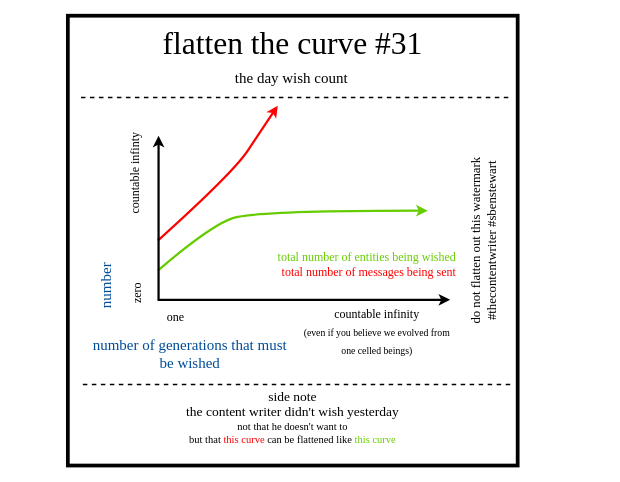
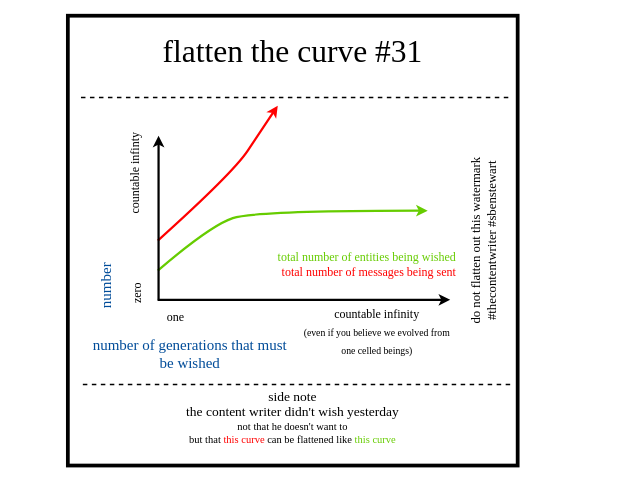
  <mxCell id="0" />
  <mxCell id="1" parent="0" />
  <mxCell id="2" value="" style="whiteSpace=wrap;html=1;aspect=fixed;strokeWidth=5;fillColor=none;fontFamily=xkcd;" parent="1" vertex="1"><mxGeometry x="90" y="20" width="600" height="600" as="geometry" /></mxCell>
- <mxCell id="3" value="&lt;font&gt;&lt;font style=&quot;font-size: 42px&quot;&gt;flatten the curve #31&lt;/font&gt;&lt;br&gt;&lt;/font&gt;" style="text;html=1;strokeColor=none;fillColor=none;align=center;verticalAlign=middle;whiteSpace=wrap;rounded=0;fontFamily=xkcd;" parent="1" vertex="1"><mxGeometry x="105" y="48" width="570" height="20" as="geometry" /></mxCell>
- <mxCell id="4" value="&lt;font&gt;&lt;span style=&quot;font-size: 20px&quot;&gt;the day wish count&lt;/span&gt;&lt;br&gt;&lt;/font&gt;" style="text;html=1;strokeColor=none;fillColor=none;align=center;verticalAlign=middle;whiteSpace=wrap;rounded=0;fontFamily=xkcd;" parent="1" vertex="1"><mxGeometry x="129.25" y="92" width="518.5" height="20" as="geometry" /></mxCell>
+ <mxCell id="3" value="&lt;font&gt;&lt;font style=&quot;font-size: 42px&quot;&gt;flatten the curve #31&lt;/font&gt;&lt;br&gt;&lt;/font&gt;" style="text;html=1;strokeColor=none;fillColor=none;align=center;verticalAlign=middle;whiteSpace=wrap;rounded=0;fontFamily=xkcd;" parent="1" vertex="1"><mxGeometry x="105" y="58" width="570" height="20" as="geometry" /></mxCell>
  <mxCell id="5" value="" style="endArrow=none;dashed=1;html=1;strokeWidth=2;" parent="1" edge="1"><mxGeometry width="50" height="50" relative="1" as="geometry"><mxPoint x="677.5" y="129" as="sourcePoint" /><mxPoint x="102.5" y="129" as="targetPoint" /></mxGeometry></mxCell>
  <mxCell id="6" value="" style="endArrow=none;dashed=1;html=1;strokeWidth=2;" parent="1" edge="1"><mxGeometry width="50" height="50" relative="1" as="geometry"><mxPoint x="680" y="512" as="sourcePoint" /><mxPoint x="105" y="512" as="targetPoint" /></mxGeometry></mxCell>
  <mxCell id="7" value="&lt;font style=&quot;font-size: 14px&quot;&gt;&lt;span style=&quot;font-size: 18px&quot;&gt;side note&lt;br&gt;the content writer didn't wish yesterday&lt;br&gt;&lt;/span&gt;not that he doesn't want to&lt;br&gt;but that &lt;font color=&quot;#ff0000&quot;&gt;this curve&lt;/font&gt; can be flattened like &lt;font color=&quot;#66cc00&quot;&gt;this curve&lt;/font&gt;&lt;br&gt;&lt;br&gt;&lt;/font&gt;" style="text;html=1;strokeColor=none;fillColor=none;align=center;verticalAlign=middle;whiteSpace=wrap;rounded=0;fontFamily=xkcd;" parent="1" vertex="1"><mxGeometry x="90" y="524" width="600" height="80" as="geometry" /></mxCell>
  <mxCell id="8" style="edgeStyle=orthogonalEdgeStyle;rounded=0;orthogonalLoop=1;jettySize=auto;html=1;exitX=0.5;exitY=1;exitDx=0;exitDy=0;strokeWidth=2;" parent="1" edge="1"><mxGeometry relative="1" as="geometry"><mxPoint x="541" y="381" as="sourcePoint" /><mxPoint x="541" y="381" as="targetPoint" /></mxGeometry></mxCell>
  <mxCell id="9" value="&lt;font style=&quot;font-size: 17px&quot;&gt;&lt;font style=&quot;font-size: 17px&quot;&gt;do not flatten out this watermark&lt;br&gt;&lt;/font&gt;#thecontentwriter #sbenstewart&lt;br&gt;&lt;/font&gt;" style="text;html=1;strokeColor=none;fillColor=none;align=center;verticalAlign=middle;whiteSpace=wrap;rounded=0;rotation=-90;fontFamily=xkcd;" parent="1" vertex="1"><mxGeometry x="485" y="310" width="320" height="20" as="geometry" /></mxCell>
  <mxCell id="10" value="number" style="text;html=1;strokeColor=none;fillColor=none;align=center;verticalAlign=middle;whiteSpace=wrap;rounded=0;fontFamily=xkcd;rotation=-90;fontSize=20;fontColor=#004C99;" parent="1" vertex="1"><mxGeometry x="20" y="370" width="240" height="20" as="geometry" /></mxCell>
  <mxCell id="11" value="&lt;font style=&quot;font-size: 16px&quot;&gt;one&lt;br&gt;&lt;/font&gt;" style="text;html=1;strokeColor=none;fillColor=none;align=center;verticalAlign=middle;whiteSpace=wrap;rounded=0;fontFamily=xkcd;rotation=0;fontSize=20;" parent="1" vertex="1"><mxGeometry x="170" y="410" width="128" height="20" as="geometry" /></mxCell>
  <mxCell id="12" value="" style="endArrow=classic;html=1;strokeWidth=3;" parent="1" edge="1"><mxGeometry width="50" height="50" relative="1" as="geometry"><mxPoint x="210" y="399" as="sourcePoint" /><mxPoint x="600" y="399" as="targetPoint" /></mxGeometry></mxCell>
  <mxCell id="13" value="&lt;font style=&quot;font-size: 16px&quot;&gt;zero&lt;br&gt;&lt;/font&gt;" style="text;html=1;strokeColor=none;fillColor=none;align=center;verticalAlign=middle;whiteSpace=wrap;rounded=0;fontFamily=xkcd;rotation=-90;fontSize=20;" parent="1" vertex="1"><mxGeometry x="130" y="380" width="100" height="20" as="geometry" /></mxCell>
  <mxCell id="14" value="&lt;font style=&quot;font-size: 16px&quot;&gt;countable infinty&lt;br&gt;&lt;/font&gt;" style="text;html=1;strokeColor=none;fillColor=none;align=center;verticalAlign=middle;whiteSpace=wrap;rounded=0;fontFamily=xkcd;rotation=-90;fontSize=20;" parent="1" vertex="1"><mxGeometry x="107" y="220" width="140" height="20" as="geometry" /></mxCell>
  <mxCell id="15" style="edgeStyle=orthogonalEdgeStyle;rounded=0;orthogonalLoop=1;jettySize=auto;html=1;exitX=0.5;exitY=1;exitDx=0;exitDy=0;dashed=1;dashPattern=1 1;endArrow=none;endFill=0;strokeColor=#000000;strokeWidth=2;" parent="1" edge="1"><mxGeometry relative="1" as="geometry"><mxPoint x="395.69" y="210" as="sourcePoint" /><mxPoint x="395.69" y="210" as="targetPoint" /></mxGeometry></mxCell>
  <mxCell id="16" value="&lt;font&gt;&lt;span style=&quot;font-size: 16px&quot;&gt;countable infinity&lt;/span&gt;&lt;br&gt;&lt;font style=&quot;font-size: 13px&quot;&gt;(even if you believe we evolved from one celled beings)&lt;/font&gt;&lt;br&gt;&lt;/font&gt;" style="text;html=1;strokeColor=none;fillColor=none;align=center;verticalAlign=middle;whiteSpace=wrap;rounded=0;fontFamily=xkcd;rotation=0;fontSize=20;" parent="1" vertex="1"><mxGeometry x="395" y="430" width="215" height="20" as="geometry" /></mxCell>
  <mxCell id="17" value="&lt;div&gt;&lt;span style=&quot;font-size: 16px&quot;&gt;&lt;font color=&quot;#66cc00&quot;&gt;total number of entities being wished&lt;/font&gt;&lt;/span&gt;&lt;/div&gt;" style="text;html=1;strokeColor=none;fillColor=none;align=right;verticalAlign=middle;whiteSpace=wrap;rounded=0;fontFamily=xkcd;rotation=0;fontSize=20;" vertex="1" parent="1"><mxGeometry x="290" y="330" width="320" height="20" as="geometry" /></mxCell>
  <mxCell id="18" value="" style="curved=1;endArrow=classic;html=1;strokeWidth=3;strokeColor=#66CC00;" edge="1" parent="1"><mxGeometry width="50" height="50" relative="1" as="geometry"><mxPoint x="210" y="360" as="sourcePoint" /><mxPoint x="570" y="280" as="targetPoint" /><Array as="points"><mxPoint x="280" y="300" /><mxPoint x="340" y="280" /></Array></mxGeometry></mxCell>
  <mxCell id="19" value="" style="curved=1;endArrow=classic;html=1;strokeWidth=3;strokeColor=#FF0000;" edge="1" parent="1"><mxGeometry width="50" height="50" relative="1" as="geometry"><mxPoint x="210" y="320" as="sourcePoint" /><mxPoint x="370" y="140" as="targetPoint" /><Array as="points"><mxPoint x="310" y="230" /><mxPoint x="350" y="170" /></Array></mxGeometry></mxCell>
  <mxCell id="20" value="&lt;div&gt;&lt;span style=&quot;font-size: 16px&quot;&gt;&lt;font color=&quot;#ff0000&quot;&gt;total number of messages being sent&lt;/font&gt;&lt;/span&gt;&lt;/div&gt;" style="text;html=1;strokeColor=none;fillColor=none;align=right;verticalAlign=middle;whiteSpace=wrap;rounded=0;fontFamily=xkcd;rotation=0;fontSize=20;" vertex="1" parent="1"><mxGeometry x="290" y="350" width="320" height="20" as="geometry" /></mxCell>
  <mxCell id="21" value="number of generations that must be wished" style="text;html=1;strokeColor=none;fillColor=none;align=center;verticalAlign=middle;whiteSpace=wrap;rounded=0;fontFamily=xkcd;rotation=0;fontSize=20;fontColor=#004C99;" vertex="1" parent="1"><mxGeometry x="120" y="460" width="266" height="20" as="geometry" /></mxCell>
  <mxCell id="22" style="edgeStyle=orthogonalEdgeStyle;rounded=0;orthogonalLoop=1;jettySize=auto;html=1;exitX=0.5;exitY=1;exitDx=0;exitDy=0;strokeColor=#FF0000;strokeWidth=3;" edge="1" parent="1" source="11" target="11"><mxGeometry relative="1" as="geometry" /></mxCell>
  <mxCell id="23" value="" style="endArrow=classic;html=1;strokeWidth=3;startArrow=none;startFill=0;" parent="1" edge="1"><mxGeometry width="50" height="50" relative="1" as="geometry"><mxPoint x="211" y="400" as="sourcePoint" /><mxPoint x="211" y="180" as="targetPoint" /></mxGeometry></mxCell>
